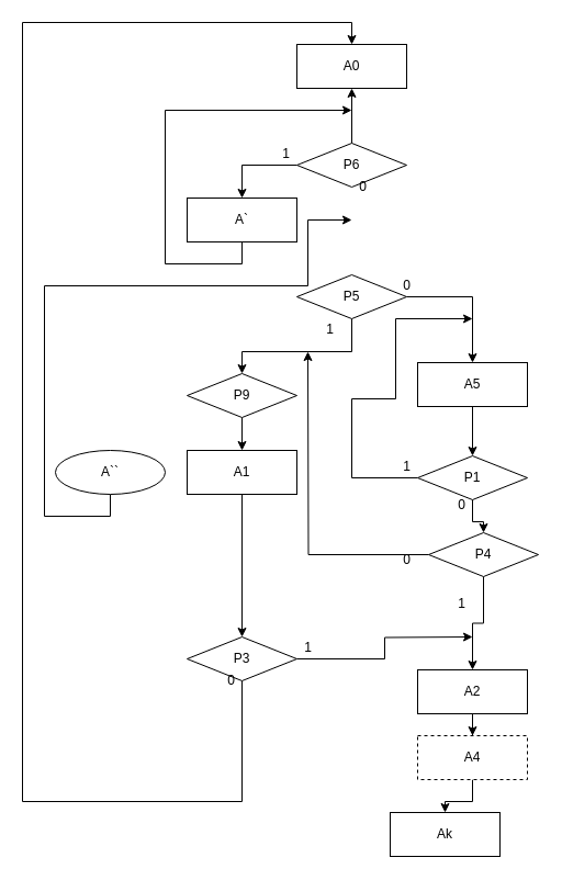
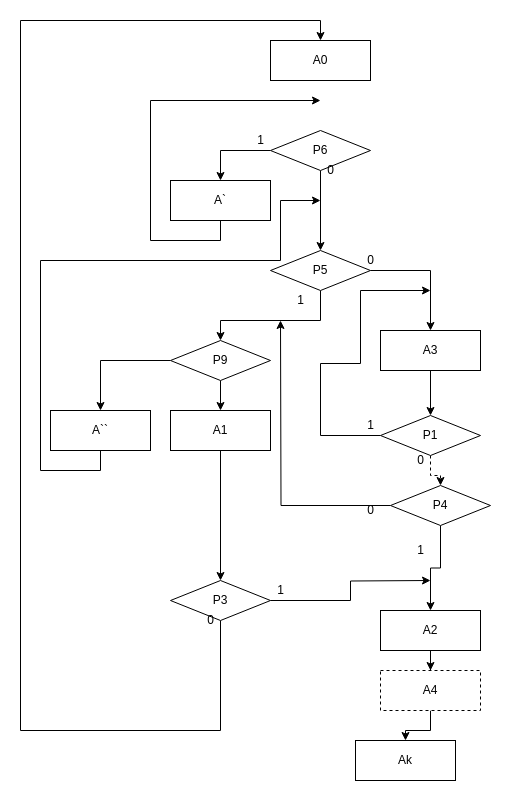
  <mxCell id="0" />
  <mxCell id="1" parent="0" />
  <mxCell id="2" value="A0" style="rounded=0;whiteSpace=wrap;html=1;" vertex="1" parent="1"><mxGeometry x="270" y="40" width="100" height="40" as="geometry" /></mxCell>
  <mxCell id="3" style="edgeStyle=orthogonalEdgeStyle;rounded=0;orthogonalLoop=1;jettySize=auto;html=1;exitX=0;exitY=0.5;exitDx=0;exitDy=0;" edge="1" parent="1" source="5" target="13"><mxGeometry relative="1" as="geometry" /></mxCell>
- <mxCell id="4" value="" style="edgeStyle=orthogonalEdgeStyle;rounded=0;orthogonalLoop=1;jettySize=auto;html=1;" edge="1" parent="1" source="5" target="2"><mxGeometry relative="1" as="geometry" /></mxCell>
+ <mxCell id="4" value="" style="edgeStyle=orthogonalEdgeStyle;rounded=0;orthogonalLoop=1;jettySize=auto;html=1;" edge="1" parent="1" source="5" target="8"><mxGeometry relative="1" as="geometry" /></mxCell>
  <mxCell id="5" value="P6" style="rhombus;whiteSpace=wrap;html=1;" vertex="1" parent="1"><mxGeometry x="270" y="130" width="100" height="40" as="geometry" /></mxCell>
  <mxCell id="6" style="edgeStyle=orthogonalEdgeStyle;rounded=0;orthogonalLoop=1;jettySize=auto;html=1;exitX=1;exitY=0.5;exitDx=0;exitDy=0;entryX=0.5;entryY=0;entryDx=0;entryDy=0;" edge="1" parent="1" source="8" target="17"><mxGeometry relative="1" as="geometry" /></mxCell>
  <mxCell id="7" value="" style="edgeStyle=orthogonalEdgeStyle;rounded=0;orthogonalLoop=1;jettySize=auto;html=1;" edge="1" parent="1" source="8" target="11"><mxGeometry relative="1" as="geometry"><Array as="points"><mxPoint x="320" y="320" /><mxPoint x="220" y="320" /></Array></mxGeometry></mxCell>
  <mxCell id="8" value="P5" style="rhombus;whiteSpace=wrap;html=1;" vertex="1" parent="1"><mxGeometry x="270" y="250" width="100" height="40" as="geometry" /></mxCell>
+ <mxCell id="9" value="" style="edgeStyle=orthogonalEdgeStyle;rounded=0;orthogonalLoop=1;jettySize=auto;html=1;" edge="1" parent="1" source="11" target="43"><mxGeometry relative="1" as="geometry"><mxPoint x="90" y="360" as="targetPoint" /></mxGeometry></mxCell>
  <mxCell id="10" style="edgeStyle=orthogonalEdgeStyle;rounded=0;orthogonalLoop=1;jettySize=auto;html=1;exitX=0.5;exitY=1;exitDx=0;exitDy=0;" edge="1" parent="1" source="11" target="36"><mxGeometry relative="1" as="geometry" /></mxCell>
  <mxCell id="11" value="P9" style="rhombus;whiteSpace=wrap;html=1;" vertex="1" parent="1"><mxGeometry x="170" y="340" width="100" height="40" as="geometry" /></mxCell>
  <mxCell id="12" style="edgeStyle=orthogonalEdgeStyle;rounded=0;orthogonalLoop=1;jettySize=auto;html=1;exitX=0.5;exitY=1;exitDx=0;exitDy=0;" edge="1" parent="1" source="13"><mxGeometry relative="1" as="geometry"><mxPoint x="320" y="100" as="targetPoint" /><Array as="points"><mxPoint x="220" y="240" /><mxPoint x="150" y="240" /><mxPoint x="150" y="100" /></Array></mxGeometry></mxCell>
  <mxCell id="13" value="A`" style="rounded=0;whiteSpace=wrap;html=1;" vertex="1" parent="1"><mxGeometry x="170" y="180" width="100" height="40" as="geometry" /></mxCell>
  <mxCell id="14" value="1" style="text;html=1;align=center;verticalAlign=middle;resizable=0;points=[];autosize=1;" vertex="1" parent="1"><mxGeometry x="250" y="130" width="20" height="20" as="geometry" /></mxCell>
  <mxCell id="15" value="0" style="text;html=1;align=center;verticalAlign=middle;resizable=0;points=[];autosize=1;" vertex="1" parent="1"><mxGeometry x="320" y="160" width="20" height="20" as="geometry" /></mxCell>
  <mxCell id="16" style="edgeStyle=orthogonalEdgeStyle;rounded=0;orthogonalLoop=1;jettySize=auto;html=1;exitX=0.5;exitY=1;exitDx=0;exitDy=0;" edge="1" parent="1" source="17" target="22"><mxGeometry relative="1" as="geometry" /></mxCell>
- <mxCell id="17" value="A5" style="rounded=0;whiteSpace=wrap;html=1;" vertex="1" parent="1"><mxGeometry x="380" y="330" width="100" height="40" as="geometry" /></mxCell>
+ <mxCell id="17" value="A3" style="rounded=0;whiteSpace=wrap;html=1;" vertex="1" parent="1"><mxGeometry x="380" y="330" width="100" height="40" as="geometry" /></mxCell>
  <mxCell id="18" value="1" style="text;html=1;align=center;verticalAlign=middle;resizable=0;points=[];autosize=1;" vertex="1" parent="1"><mxGeometry x="290" y="290" width="20" height="20" as="geometry" /></mxCell>
  <mxCell id="19" value="0" style="text;html=1;align=center;verticalAlign=middle;resizable=0;points=[];autosize=1;" vertex="1" parent="1"><mxGeometry x="360" y="250" width="20" height="20" as="geometry" /></mxCell>
  <mxCell id="20" style="edgeStyle=orthogonalEdgeStyle;rounded=0;orthogonalLoop=1;jettySize=auto;html=1;exitX=0;exitY=0.5;exitDx=0;exitDy=0;" edge="1" parent="1" source="22"><mxGeometry relative="1" as="geometry"><mxPoint x="430" y="290" as="targetPoint" /><Array as="points"><mxPoint x="320" y="435" /><mxPoint x="320" y="363" /><mxPoint x="360" y="363" /><mxPoint x="360" y="290" /></Array></mxGeometry></mxCell>
- <mxCell id="21" value="" style="edgeStyle=orthogonalEdgeStyle;rounded=0;orthogonalLoop=1;jettySize=auto;html=1;" edge="1" parent="1" source="22" target="25"><mxGeometry relative="1" as="geometry" /></mxCell>
+ <mxCell id="21" value="" style="edgeStyle=orthogonalEdgeStyle;rounded=0;orthogonalLoop=1;jettySize=auto;html=1;dashed=1;" edge="1" parent="1" source="22" target="25"><mxGeometry relative="1" as="geometry" /></mxCell>
  <mxCell id="22" value="P1" style="rhombus;whiteSpace=wrap;html=1;" vertex="1" parent="1"><mxGeometry x="380" y="415" width="100" height="40" as="geometry" /></mxCell>
  <mxCell id="23" style="edgeStyle=orthogonalEdgeStyle;rounded=0;orthogonalLoop=1;jettySize=auto;html=1;exitX=0.5;exitY=1;exitDx=0;exitDy=0;" edge="1" parent="1" source="25" target="28"><mxGeometry relative="1" as="geometry" /></mxCell>
  <mxCell id="24" style="edgeStyle=orthogonalEdgeStyle;rounded=0;orthogonalLoop=1;jettySize=auto;html=1;exitX=0;exitY=0.5;exitDx=0;exitDy=0;" edge="1" parent="1" source="25"><mxGeometry relative="1" as="geometry"><mxPoint x="280" y="320" as="targetPoint" /></mxGeometry></mxCell>
  <mxCell id="25" value="P4" style="rhombus;whiteSpace=wrap;html=1;" vertex="1" parent="1"><mxGeometry x="390" y="485" width="100" height="40" as="geometry" /></mxCell>
  <mxCell id="26" value="1" style="text;html=1;align=center;verticalAlign=middle;resizable=0;points=[];autosize=1;" vertex="1" parent="1"><mxGeometry x="360" y="415" width="20" height="20" as="geometry" /></mxCell>
  <mxCell id="27" value="" style="edgeStyle=orthogonalEdgeStyle;rounded=0;orthogonalLoop=1;jettySize=auto;html=1;" edge="1" parent="1" source="28" target="30"><mxGeometry relative="1" as="geometry" /></mxCell>
  <mxCell id="28" value="A2" style="rounded=0;whiteSpace=wrap;html=1;" vertex="1" parent="1"><mxGeometry x="380" y="610" width="100" height="40" as="geometry" /></mxCell>
  <mxCell id="29" value="" style="edgeStyle=orthogonalEdgeStyle;rounded=0;orthogonalLoop=1;jettySize=auto;html=1;" edge="1" parent="1" source="30" target="31"><mxGeometry relative="1" as="geometry" /></mxCell>
  <mxCell id="30" value="A4" style="rounded=0;whiteSpace=wrap;html=1;dashed=1;" vertex="1" parent="1"><mxGeometry x="380" y="670" width="100" height="40" as="geometry" /></mxCell>
  <mxCell id="31" value="Ak" style="rounded=0;whiteSpace=wrap;html=1;" vertex="1" parent="1"><mxGeometry x="355" y="740" width="100" height="40" as="geometry" /></mxCell>
  <mxCell id="32" value="1" style="text;html=1;align=center;verticalAlign=middle;resizable=0;points=[];autosize=1;" vertex="1" parent="1"><mxGeometry x="410" y="540" width="20" height="20" as="geometry" /></mxCell>
  <mxCell id="33" value="0" style="text;html=1;align=center;verticalAlign=middle;resizable=0;points=[];autosize=1;" vertex="1" parent="1"><mxGeometry x="360" y="500" width="20" height="20" as="geometry" /></mxCell>
  <mxCell id="34" value="0" style="text;html=1;align=center;verticalAlign=middle;resizable=0;points=[];autosize=1;" vertex="1" parent="1"><mxGeometry x="410" y="450" width="20" height="20" as="geometry" /></mxCell>
  <mxCell id="35" style="edgeStyle=orthogonalEdgeStyle;rounded=0;orthogonalLoop=1;jettySize=auto;html=1;exitX=0.5;exitY=1;exitDx=0;exitDy=0;" edge="1" parent="1" source="36" target="39"><mxGeometry relative="1" as="geometry" /></mxCell>
  <mxCell id="36" value="A1" style="rounded=0;whiteSpace=wrap;html=1;" vertex="1" parent="1"><mxGeometry x="170" y="410" width="100" height="40" as="geometry" /></mxCell>
  <mxCell id="37" style="edgeStyle=orthogonalEdgeStyle;rounded=0;orthogonalLoop=1;jettySize=auto;html=1;exitX=1;exitY=0.5;exitDx=0;exitDy=0;" edge="1" parent="1" source="39"><mxGeometry relative="1" as="geometry"><mxPoint x="430" y="580" as="targetPoint" /></mxGeometry></mxCell>
  <mxCell id="38" style="edgeStyle=orthogonalEdgeStyle;rounded=0;orthogonalLoop=1;jettySize=auto;html=1;exitX=0.5;exitY=1;exitDx=0;exitDy=0;entryX=0.5;entryY=0;entryDx=0;entryDy=0;" edge="1" parent="1" source="39" target="2"><mxGeometry relative="1" as="geometry"><Array as="points"><mxPoint x="220" y="730" /><mxPoint x="20" y="730" /><mxPoint x="20" y="20" /><mxPoint x="320" y="20" /></Array></mxGeometry></mxCell>
  <mxCell id="39" value="P3" style="rhombus;whiteSpace=wrap;html=1;" vertex="1" parent="1"><mxGeometry x="170" y="580" width="100" height="40" as="geometry" /></mxCell>
  <mxCell id="40" value="1" style="text;html=1;align=center;verticalAlign=middle;resizable=0;points=[];autosize=1;" vertex="1" parent="1"><mxGeometry x="270" y="580" width="20" height="20" as="geometry" /></mxCell>
  <mxCell id="41" value="0" style="text;html=1;align=center;verticalAlign=middle;resizable=0;points=[];autosize=1;" vertex="1" parent="1"><mxGeometry x="200" y="610" width="20" height="20" as="geometry" /></mxCell>
  <mxCell id="42" style="edgeStyle=orthogonalEdgeStyle;rounded=0;orthogonalLoop=1;jettySize=auto;html=1;exitX=0.5;exitY=1;exitDx=0;exitDy=0;" edge="1" parent="1" source="43"><mxGeometry relative="1" as="geometry"><mxPoint x="320" y="200" as="targetPoint" /><Array as="points"><mxPoint x="100" y="470" /><mxPoint x="40" y="470" /><mxPoint x="40" y="260" /><mxPoint x="280" y="260" /><mxPoint x="280" y="200" /></Array></mxGeometry></mxCell>
- <mxCell id="43" value="A``" style="ellipse;whiteSpace=wrap;html=1;" vertex="1" parent="1"><mxGeometry x="50" y="410" width="100" height="40" as="geometry" /></mxCell>
+ <mxCell id="43" value="A``" style="rounded=0;whiteSpace=wrap;html=1;" vertex="1" parent="1"><mxGeometry x="50" y="410" width="100" height="40" as="geometry" /></mxCell>
